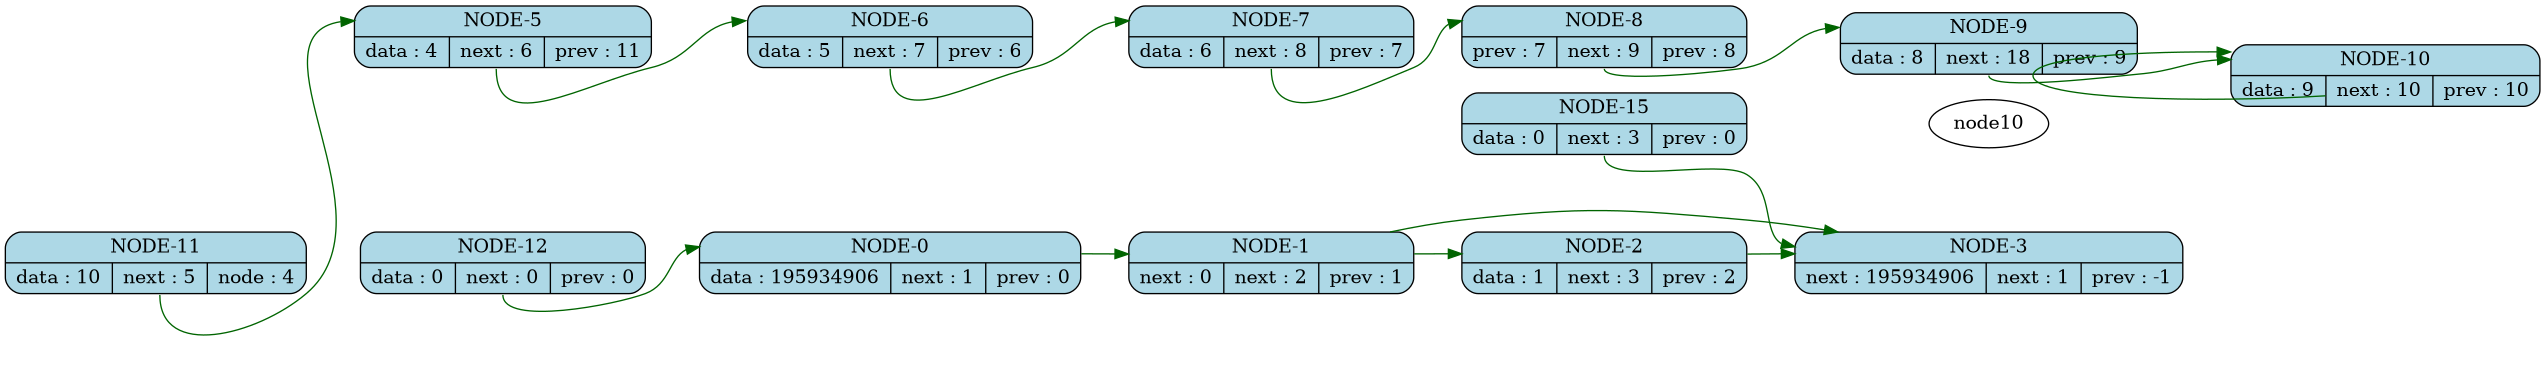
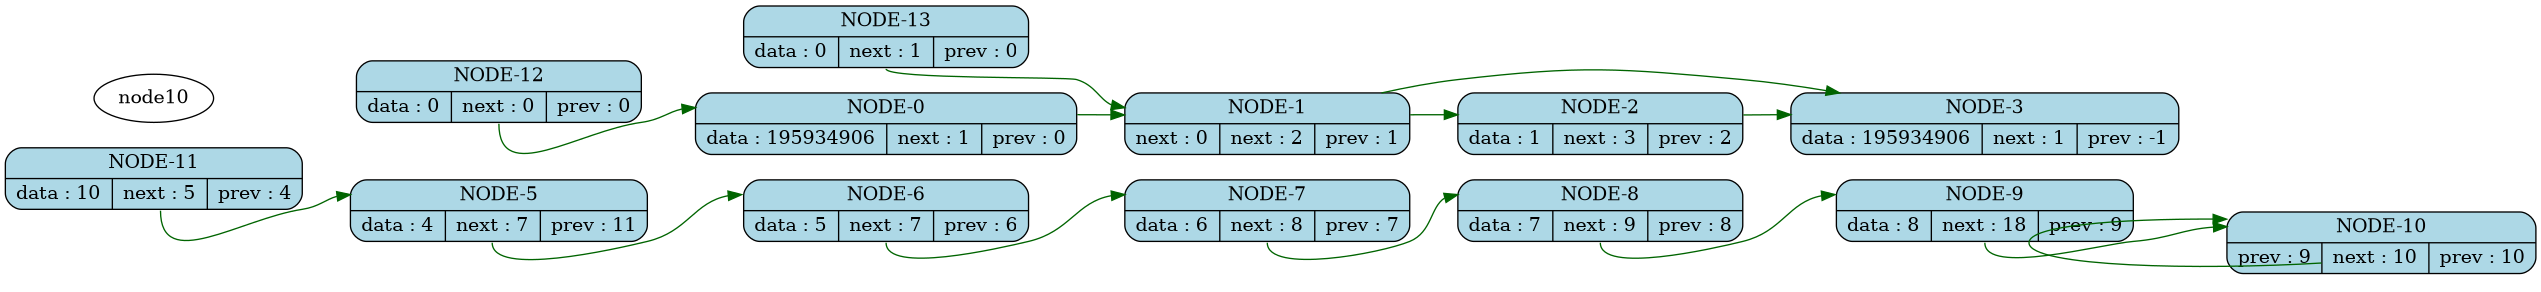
  digraph {
    bgcolor=white
    rankdir=LR
    node [color=black fillcolor=lightblue fontsize=14 shape=Mrecord style=filled]
    edge [color=darkgreen fontcolor=blue fontsize=12]
    n1 [label="<name> NODE-0 | {data : 195934906 | <next> next : 1 | <prev> prev : 0}"]
    n2 [label="<name> NODE-1 | {next : 0 | <next> next : 2 | <prev> prev : 1}"]
    n3 [label="<name> NODE-2 | {data : 1 | <next> next : 3 | <prev> prev : 2}"]
-   n4 [label="<name> NODE-3 | {next : 195934906 | <next> next : 1 | <prev> prev : -1}"]
-   n5 [label="<name> NODE-5 | {data : 4 | <next> next : 6 | <prev> prev : 11}"]
+   n4 [label="<name> NODE-3 | {data : 195934906 | <next> next : 1 | <prev> prev : -1}"]
+   n5 [label="<name> NODE-5 | {data : 4 | <next> next : 7 | <prev> prev : 11}"]
    n6 [label="<name> NODE-6 | {data : 5 | <next> next : 7 | <prev> prev : 6}"]
-   n7 [label="<name> NODE-11 | {data : 10 | <next> next : 5 | <prev> node : 4}"]
+   n7 [label="<name> NODE-11 | {data : 10 | <next> next : 5 | <prev> prev : 4}"]
    n8 [label="<name> NODE-12 | {data : 0 | <next> next : 0 | <prev> prev : 0}"]
    n9 [label="<name> NODE-7 | {data : 6 | <next> next : 8 | <prev> prev : 7}"]
-   n10 [label="<name> NODE-8 | {prev : 7 | <next> next : 9 | <prev> prev : 8}"]
+   n10 [label="<name> NODE-8 | {data : 7 | <next> next : 9 | <prev> prev : 8}"]
    n11 [label="<name> NODE-9 | {data : 8 | <next> next : 18 | <prev> prev : 9}"]
-   n12 [label="<name> NODE-10 | {data : 9 | <next> next : 10 | <prev> prev : 10}"]
-   n14 [label="<name> NODE-15 | {data : 0 | <next> next : 3 | <prev> prev : 0}"]
+   n12 [label="<name> NODE-10 | {prev : 9 | <next> next : 10 | <prev> prev : 10}"]
+   n13 [label="<name> NODE-13 | {data : 0 | <next> next : 1 | <prev> prev : 0}"]
    n15 [label=node10 fillcolor="" shape="" style=""]
    n1 -> n2 [color=invis weight=100]
    n1 -> n2
    n2 -> n3 [color=invis weight=100]
    n2 -> n3
    n2 -> n4
    n3 -> n4 [color=invis weight=100]
    n3 -> n4
    n5 -> n6 [color=invis weight=100]
    n5 -> n6 [headport=name tailport=next]
    n6 -> n9 [color=invis weight=100]
    n6 -> n9 [headport=name tailport=next]
    n7 -> n5 [headport=name tailport=next]
    n7 -> n8 [color=invis weight=100]
    n8 -> n1 [headport=name tailport=next]
+   n8 -> n13 [color=invis weight=100]
    n9 -> n10 [color=invis weight=100]
    n9 -> n10 [headport=name tailport=next]
    n10 -> n11 [color=invis weight=100]
    n10 -> n11 [headport=name tailport=next]
    n11 -> n12 [color=invis weight=100]
    n11 -> n12 [headport=name tailport=next]
    n12 -> n7 [color=invis weight=100]
    n12 -> n12 [headport=name tailport=next]
-   n14 -> n4 [headport=name tailport=next]
-   n14 -> n15 [color=invis weight=100]
+   n13 -> n2 [headport=name tailport=next]
  }
